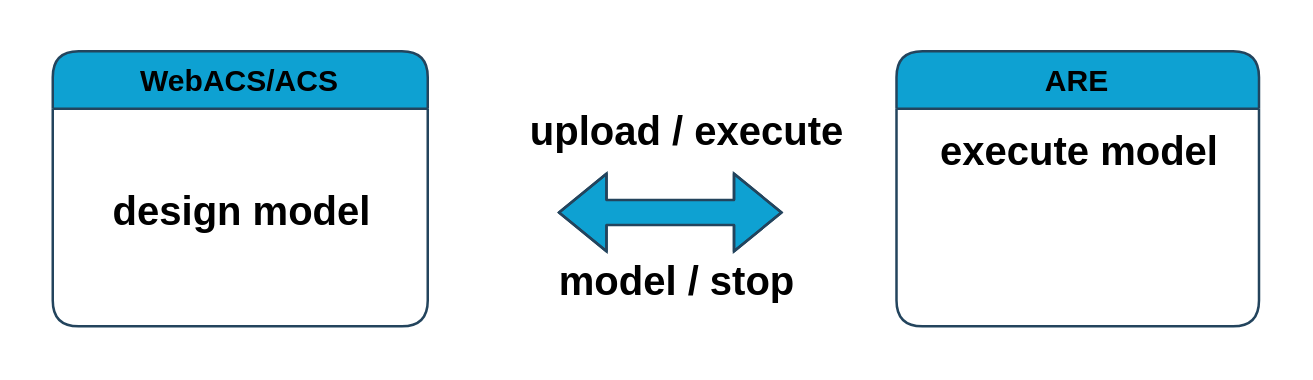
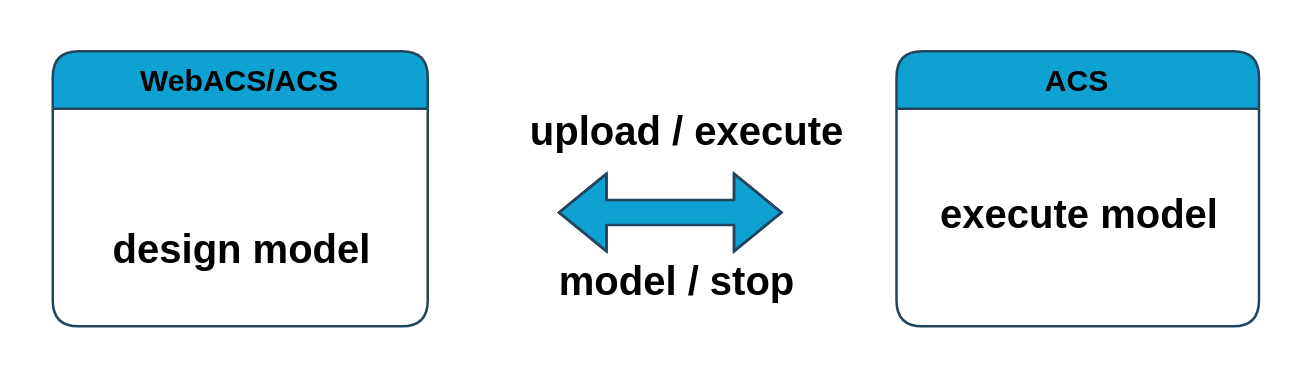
  <mxCell id="0" />
  <mxCell id="1" parent="0" />
  <mxCell id="2" value="" style="shape=flexArrow;endArrow=classic;startArrow=classic;html=1;fillColor=#0EA1D2;strokeColor=#23445d;" edge="1" parent="1"><mxGeometry width="50" height="50" relative="1" as="geometry"><mxPoint x="222.5" y="84.5" as="sourcePoint" /><mxPoint x="312.5" y="84.5" as="targetPoint" /><Array as="points"><mxPoint x="330" y="84.5" /></Array></mxGeometry></mxCell>
  <mxCell id="3" value="" style="group" vertex="1" connectable="0" parent="1"><mxGeometry x="20.5" y="20" width="150" height="110" as="geometry" /></mxCell>
  <mxCell id="4" value="WebACS/ACS" style="swimlane;rounded=1;fillColor=#0EA1D2;strokeColor=#23445d;gradientColor=none;swimlaneFillColor=none;" vertex="1" parent="3"><mxGeometry width="150" height="110" as="geometry" /></mxCell>
- <mxCell id="5" value="&lt;font style=&quot;font-size: 16px;&quot;&gt;&lt;b style=&quot;font-size: 16px;&quot;&gt;design model&lt;/b&gt;&lt;/font&gt;" style="text;html=1;resizable=0;points=[];autosize=1;align=center;verticalAlign=top;spacingTop=0;spacing=0;fontSize=16;" vertex="1" parent="4"><mxGeometry x="10" y="50" width="130" height="20" as="geometry" /></mxCell>
- <mxCell id="6" value="ARE" style="swimlane;rounded=1;fillColor=#0EA1D2;strokeColor=#23445d;" vertex="1" parent="1"><mxGeometry x="358" y="20" width="145" height="110" as="geometry" /></mxCell>
- <mxCell id="7" value="&lt;font style=&quot;font-size: 16px&quot;&gt;&lt;b&gt;execute model&lt;/b&gt;&lt;/font&gt;" style="text;html=1;resizable=0;points=[];autosize=1;align=center;verticalAlign=middle;spacingTop=0;imageAlign=center;labelBackgroundColor=none;labelBorderColor=none;spacing=0;" vertex="1" parent="6"><mxGeometry x="7.5" y="30" width="130" height="20" as="geometry" /></mxCell>
+ <mxCell id="5" value="&lt;font style=&quot;font-size: 16px;&quot;&gt;&lt;b style=&quot;font-size: 16px;&quot;&gt;design model&lt;/b&gt;&lt;/font&gt;" style="text;html=1;resizable=0;points=[];autosize=1;align=center;verticalAlign=top;spacingTop=0;spacing=0;fontSize=16;" vertex="1" parent="4"><mxGeometry x="10" y="65" width="130" height="20" as="geometry" /></mxCell>
+ <mxCell id="6" value="ACS" style="swimlane;rounded=1;fillColor=#0EA1D2;strokeColor=#23445d;" vertex="1" parent="1"><mxGeometry x="358" y="20" width="145" height="110" as="geometry" /></mxCell>
+ <mxCell id="7" value="&lt;font style=&quot;font-size: 16px&quot;&gt;&lt;b&gt;execute model&lt;/b&gt;&lt;/font&gt;" style="text;html=1;resizable=0;points=[];autosize=1;align=center;verticalAlign=middle;spacingTop=0;imageAlign=center;labelBackgroundColor=none;labelBorderColor=none;spacing=0;" vertex="1" parent="6"><mxGeometry x="7.5" y="55" width="130" height="20" as="geometry" /></mxCell>
  <mxCell id="8" value="&lt;div&gt;&lt;b&gt;upload / execute&lt;/b&gt;&lt;/div&gt;" style="text;html=1;resizable=0;points=[];autosize=1;align=center;verticalAlign=top;spacingTop=-4;fontSize=16;" vertex="1" parent="1"><mxGeometry x="193.5" y="40" width="160" height="20" as="geometry" /></mxCell>
  <mxCell id="9" value="&lt;b&gt;model / stop&lt;/b&gt;" style="text;html=1;resizable=0;points=[];autosize=1;align=center;verticalAlign=top;spacingTop=-4;fontSize=16;" vertex="1" parent="1"><mxGeometry x="219.5" y="100" width="100" height="20" as="geometry" /></mxCell>
